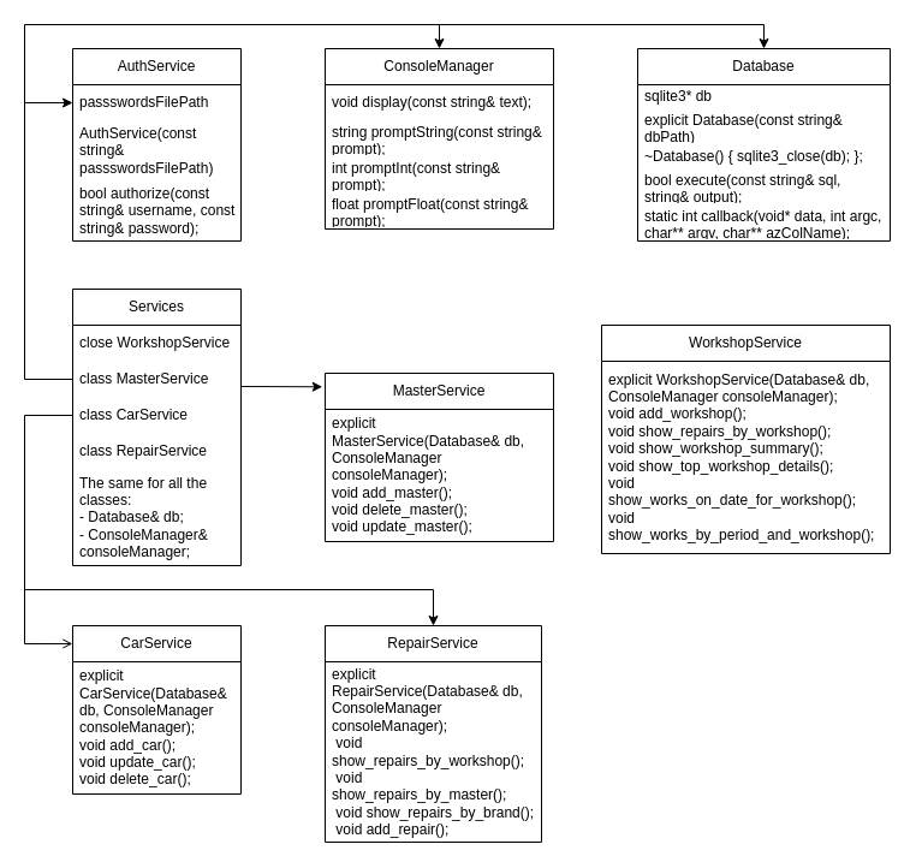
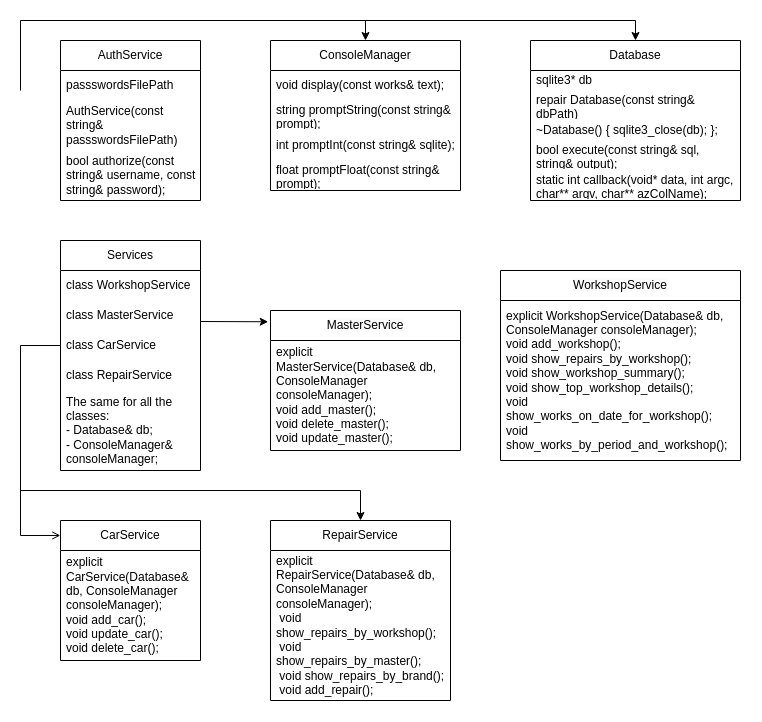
  <mxCell id="0" />
  <mxCell id="1" parent="0" />
  <mxCell id="2" value="AuthService" style="swimlane;fontStyle=0;childLayout=stackLayout;horizontal=1;startSize=30;horizontalStack=0;resizeParent=1;resizeParentMax=0;resizeLast=0;collapsible=1;marginBottom=0;whiteSpace=wrap;html=1;" parent="1" vertex="1"><mxGeometry x="60" y="40" width="140" height="160" as="geometry" /></mxCell>
  <mxCell id="3" value="passswordsFilePath" style="text;strokeColor=none;fillColor=none;align=left;verticalAlign=middle;spacingLeft=4;spacingRight=4;overflow=hidden;points=[[0,0.5],[1,0.5]];portConstraint=eastwest;rotatable=0;whiteSpace=wrap;html=1;" parent="2" vertex="1"><mxGeometry y="30" width="140" height="30" as="geometry" /></mxCell>
  <mxCell id="4" value="AuthService(const string&amp;amp; passswordsFilePath)" style="text;strokeColor=none;fillColor=none;align=left;verticalAlign=middle;spacingLeft=4;spacingRight=4;overflow=hidden;points=[[0,0.5],[1,0.5]];portConstraint=eastwest;rotatable=0;whiteSpace=wrap;html=1;" parent="2" vertex="1"><mxGeometry y="60" width="140" height="50" as="geometry" /></mxCell>
  <mxCell id="5" value="bool authorize(const string&amp;amp; username, const string&amp;amp; password);" style="text;strokeColor=none;fillColor=none;align=left;verticalAlign=middle;spacingLeft=4;spacingRight=4;overflow=hidden;points=[[0,0.5],[1,0.5]];portConstraint=eastwest;rotatable=0;whiteSpace=wrap;html=1;" parent="2" vertex="1"><mxGeometry y="110" width="140" height="50" as="geometry" /></mxCell>
  <mxCell id="6" value="ConsoleManager" style="swimlane;fontStyle=0;childLayout=stackLayout;horizontal=1;startSize=30;horizontalStack=0;resizeParent=1;resizeParentMax=0;resizeLast=0;collapsible=1;marginBottom=0;whiteSpace=wrap;html=1;" parent="1" vertex="1"><mxGeometry x="270" y="40" width="190" height="150" as="geometry" /></mxCell>
- <mxCell id="7" value="void display(const string&amp;amp; text);" style="text;strokeColor=none;fillColor=none;align=left;verticalAlign=middle;spacingLeft=4;spacingRight=4;overflow=hidden;points=[[0,0.5],[1,0.5]];portConstraint=eastwest;rotatable=0;whiteSpace=wrap;html=1;" parent="6" vertex="1"><mxGeometry y="30" width="190" height="30" as="geometry" /></mxCell>
+ <mxCell id="7" value="void display(const works&amp;amp; text);" style="text;strokeColor=none;fillColor=none;align=left;verticalAlign=middle;spacingLeft=4;spacingRight=4;overflow=hidden;points=[[0,0.5],[1,0.5]];portConstraint=eastwest;rotatable=0;whiteSpace=wrap;html=1;" parent="6" vertex="1"><mxGeometry y="30" width="190" height="30" as="geometry" /></mxCell>
  <mxCell id="8" value="string promptString(const string&amp;amp; prompt);" style="text;strokeColor=none;fillColor=none;align=left;verticalAlign=middle;spacingLeft=4;spacingRight=4;overflow=hidden;points=[[0,0.5],[1,0.5]];portConstraint=eastwest;rotatable=0;whiteSpace=wrap;html=1;" parent="6" vertex="1"><mxGeometry y="60" width="190" height="30" as="geometry" /></mxCell>
- <mxCell id="9" value="int promptInt(const string&amp;amp; prompt);" style="text;strokeColor=none;fillColor=none;align=left;verticalAlign=middle;spacingLeft=4;spacingRight=4;overflow=hidden;points=[[0,0.5],[1,0.5]];portConstraint=eastwest;rotatable=0;whiteSpace=wrap;html=1;" parent="6" vertex="1"><mxGeometry y="90" width="190" height="30" as="geometry" /></mxCell>
+ <mxCell id="9" value="int promptInt(const string&amp;amp; sqlite);" style="text;strokeColor=none;fillColor=none;align=left;verticalAlign=middle;spacingLeft=4;spacingRight=4;overflow=hidden;points=[[0,0.5],[1,0.5]];portConstraint=eastwest;rotatable=0;whiteSpace=wrap;html=1;" parent="6" vertex="1"><mxGeometry y="90" width="190" height="30" as="geometry" /></mxCell>
  <mxCell id="10" value="float promptFloat(const string&amp;amp; prompt);" style="text;strokeColor=none;fillColor=none;align=left;verticalAlign=middle;spacingLeft=4;spacingRight=4;overflow=hidden;points=[[0,0.5],[1,0.5]];portConstraint=eastwest;rotatable=0;whiteSpace=wrap;html=1;" parent="6" vertex="1"><mxGeometry y="120" width="190" height="30" as="geometry" /></mxCell>
  <mxCell id="11" value="Database" style="swimlane;fontStyle=0;childLayout=stackLayout;horizontal=1;startSize=30;horizontalStack=0;resizeParent=1;resizeParentMax=0;resizeLast=0;collapsible=1;marginBottom=0;whiteSpace=wrap;html=1;" parent="1" vertex="1"><mxGeometry x="530" y="40" width="210" height="160" as="geometry" /></mxCell>
  <mxCell id="12" value="sqlite3* db" style="text;strokeColor=none;fillColor=none;align=left;verticalAlign=middle;spacingLeft=4;spacingRight=4;overflow=hidden;points=[[0,0.5],[1,0.5]];portConstraint=eastwest;rotatable=0;whiteSpace=wrap;html=1;" parent="11" vertex="1"><mxGeometry y="30" width="210" height="20" as="geometry" /></mxCell>
- <mxCell id="13" value="explicit Database(const string&amp;amp; dbPath)" style="text;strokeColor=none;fillColor=none;align=left;verticalAlign=middle;spacingLeft=4;spacingRight=4;overflow=hidden;points=[[0,0.5],[1,0.5]];portConstraint=eastwest;rotatable=0;whiteSpace=wrap;html=1;" parent="11" vertex="1"><mxGeometry y="50" width="210" height="30" as="geometry" /></mxCell>
+ <mxCell id="13" value="repair Database(const string&amp;amp; dbPath)" style="text;strokeColor=none;fillColor=none;align=left;verticalAlign=middle;spacingLeft=4;spacingRight=4;overflow=hidden;points=[[0,0.5],[1,0.5]];portConstraint=eastwest;rotatable=0;whiteSpace=wrap;html=1;" parent="11" vertex="1"><mxGeometry y="50" width="210" height="30" as="geometry" /></mxCell>
  <mxCell id="14" value="~Database() { sqlite3_close(db); };" style="text;strokeColor=none;fillColor=none;align=left;verticalAlign=middle;spacingLeft=4;spacingRight=4;overflow=hidden;points=[[0,0.5],[1,0.5]];portConstraint=eastwest;rotatable=0;whiteSpace=wrap;html=1;" parent="11" vertex="1"><mxGeometry y="80" width="210" height="20" as="geometry" /></mxCell>
  <mxCell id="15" value="bool execute(const string&amp;amp; sql, string&amp;amp; output);" style="text;strokeColor=none;fillColor=none;align=left;verticalAlign=middle;spacingLeft=4;spacingRight=4;overflow=hidden;points=[[0,0.5],[1,0.5]];portConstraint=eastwest;rotatable=0;whiteSpace=wrap;html=1;" parent="11" vertex="1"><mxGeometry y="100" width="210" height="30" as="geometry" /></mxCell>
  <mxCell id="16" value="static int callback(void* data, int argc, char** argv, char** azColName);" style="text;strokeColor=none;fillColor=none;align=left;verticalAlign=middle;spacingLeft=4;spacingRight=4;overflow=hidden;points=[[0,0.5],[1,0.5]];portConstraint=eastwest;rotatable=0;whiteSpace=wrap;html=1;" parent="11" vertex="1"><mxGeometry y="130" width="210" height="30" as="geometry" /></mxCell>
  <mxCell id="17" value="Services" style="swimlane;fontStyle=0;childLayout=stackLayout;horizontal=1;startSize=30;horizontalStack=0;resizeParent=1;resizeParentMax=0;resizeLast=0;collapsible=1;marginBottom=0;whiteSpace=wrap;html=1;" parent="1" vertex="1"><mxGeometry x="60" y="240" width="140" height="230" as="geometry" /></mxCell>
- <mxCell id="18" value="close WorkshopService" style="text;strokeColor=none;fillColor=none;align=left;verticalAlign=middle;spacingLeft=4;spacingRight=4;overflow=hidden;points=[[0,0.5],[1,0.5]];portConstraint=eastwest;rotatable=0;whiteSpace=wrap;html=1;" parent="17" vertex="1"><mxGeometry y="30" width="140" height="30" as="geometry" /></mxCell>
+ <mxCell id="18" value="class WorkshopService" style="text;strokeColor=none;fillColor=none;align=left;verticalAlign=middle;spacingLeft=4;spacingRight=4;overflow=hidden;points=[[0,0.5],[1,0.5]];portConstraint=eastwest;rotatable=0;whiteSpace=wrap;html=1;" parent="17" vertex="1"><mxGeometry y="30" width="140" height="30" as="geometry" /></mxCell>
  <mxCell id="19" value="class MasterService" style="text;strokeColor=none;fillColor=none;align=left;verticalAlign=middle;spacingLeft=4;spacingRight=4;overflow=hidden;points=[[0,0.5],[1,0.5]];portConstraint=eastwest;rotatable=0;whiteSpace=wrap;html=1;" parent="17" vertex="1"><mxGeometry y="60" width="140" height="30" as="geometry" /></mxCell>
  <mxCell id="20" value="class CarService" style="text;strokeColor=none;fillColor=none;align=left;verticalAlign=middle;spacingLeft=4;spacingRight=4;overflow=hidden;points=[[0,0.5],[1,0.5]];portConstraint=eastwest;rotatable=0;whiteSpace=wrap;html=1;" parent="17" vertex="1"><mxGeometry y="90" width="140" height="30" as="geometry" /></mxCell>
  <mxCell id="21" value="class RepairService" style="text;strokeColor=none;fillColor=none;align=left;verticalAlign=middle;spacingLeft=4;spacingRight=4;overflow=hidden;points=[[0,0.5],[1,0.5]];portConstraint=eastwest;rotatable=0;whiteSpace=wrap;html=1;" parent="17" vertex="1"><mxGeometry y="120" width="140" height="30" as="geometry" /></mxCell>
  <mxCell id="22" value="The same for all the classes:&lt;div&gt;-&amp;nbsp;&lt;span style=&quot;background-color: initial;&quot;&gt;Database&amp;amp; db;&lt;/span&gt;&lt;/div&gt;&lt;div&gt;- ConsoleManager&amp;amp; consoleManager;&lt;/div&gt;" style="text;strokeColor=none;fillColor=none;align=left;verticalAlign=middle;spacingLeft=4;spacingRight=4;overflow=hidden;points=[[0,0.5],[1,0.5]];portConstraint=eastwest;rotatable=0;whiteSpace=wrap;html=1;" parent="17" vertex="1"><mxGeometry y="150" width="140" height="80" as="geometry" /></mxCell>
  <mxCell id="23" value="&lt;span style=&quot;color: rgb(0, 0, 0); font-family: Helvetica; font-size: 12px; font-style: normal; font-variant-ligatures: normal; font-variant-caps: normal; font-weight: 400; letter-spacing: normal; orphans: 2; text-align: left; text-indent: 0px; text-transform: none; widows: 2; word-spacing: 0px; -webkit-text-stroke-width: 0px; white-space: normal; background-color: rgb(251, 251, 251); text-decoration-thickness: initial; text-decoration-style: initial; text-decoration-color: initial; display: inline !important; float: none;&quot;&gt;WorkshopService&lt;/span&gt;" style="swimlane;fontStyle=0;childLayout=stackLayout;horizontal=1;startSize=30;horizontalStack=0;resizeParent=1;resizeParentMax=0;resizeLast=0;collapsible=1;marginBottom=0;whiteSpace=wrap;html=1;" parent="1" vertex="1"><mxGeometry x="500" y="270" width="240" height="190" as="geometry" /></mxCell>
  <mxCell id="24" value="&lt;div&gt;explicit WorkshopService(Database&amp;amp; db, ConsoleManager consoleManager);&lt;/div&gt;&lt;div&gt;void add_workshop();&lt;/div&gt;&lt;div&gt;void show_repairs_by_workshop();&lt;/div&gt;&lt;div&gt;void show_workshop_summary();&lt;/div&gt;&lt;div&gt;void show_top_workshop_details();&lt;/div&gt;&lt;div&gt;void show_works_on_date_for_workshop();&lt;/div&gt;&lt;div&gt;void show_works_by_period_and_workshop();&lt;/div&gt;" style="text;strokeColor=none;fillColor=none;align=left;verticalAlign=middle;spacingLeft=4;spacingRight=4;overflow=hidden;points=[[0,0.5],[1,0.5]];portConstraint=eastwest;rotatable=0;whiteSpace=wrap;html=1;" parent="23" vertex="1"><mxGeometry y="30" width="240" height="160" as="geometry" /></mxCell>
  <mxCell id="25" value="&lt;span style=&quot;color: rgb(0, 0, 0); font-family: Helvetica; font-size: 12px; font-style: normal; font-variant-ligatures: normal; font-variant-caps: normal; font-weight: 400; letter-spacing: normal; orphans: 2; text-align: left; text-indent: 0px; text-transform: none; widows: 2; word-spacing: 0px; -webkit-text-stroke-width: 0px; white-space: normal; background-color: rgb(251, 251, 251); text-decoration-thickness: initial; text-decoration-style: initial; text-decoration-color: initial; display: inline !important; float: none;&quot;&gt;MasterService&lt;/span&gt;" style="swimlane;fontStyle=0;childLayout=stackLayout;horizontal=1;startSize=30;horizontalStack=0;resizeParent=1;resizeParentMax=0;resizeLast=0;collapsible=1;marginBottom=0;whiteSpace=wrap;html=1;" parent="1" vertex="1"><mxGeometry x="270" y="310" width="190" height="140" as="geometry" /></mxCell>
  <mxCell id="26" value="&lt;div&gt;explicit MasterService(Database&amp;amp; db, ConsoleManager consoleManager);&lt;/div&gt;&lt;div&gt;void add_master();&lt;/div&gt;&lt;div&gt;void delete_master();&lt;/div&gt;&lt;div&gt;void update_master();&lt;/div&gt;" style="text;strokeColor=none;fillColor=none;align=left;verticalAlign=middle;spacingLeft=4;spacingRight=4;overflow=hidden;points=[[0,0.5],[1,0.5]];portConstraint=eastwest;rotatable=0;whiteSpace=wrap;html=1;" parent="25" vertex="1"><mxGeometry y="30" width="190" height="110" as="geometry" /></mxCell>
  <mxCell id="27" value="&lt;span style=&quot;text-align: left;&quot;&gt;CarService&lt;/span&gt;" style="swimlane;fontStyle=0;childLayout=stackLayout;horizontal=1;startSize=30;horizontalStack=0;resizeParent=1;resizeParentMax=0;resizeLast=0;collapsible=1;marginBottom=0;whiteSpace=wrap;html=1;" parent="1" vertex="1"><mxGeometry x="60" y="520" width="140" height="140" as="geometry" /></mxCell>
  <mxCell id="28" value="&lt;div&gt;explicit CarService(Database&amp;amp; db, ConsoleManager consoleManager);&lt;/div&gt;&lt;div&gt;void add_car();&lt;/div&gt;&lt;div&gt;void update_car();&lt;/div&gt;&lt;div&gt;void delete_car();&lt;/div&gt;" style="text;strokeColor=none;fillColor=none;align=left;verticalAlign=middle;spacingLeft=4;spacingRight=4;overflow=hidden;points=[[0,0.5],[1,0.5]];portConstraint=eastwest;rotatable=0;whiteSpace=wrap;html=1;" parent="27" vertex="1"><mxGeometry y="30" width="140" height="110" as="geometry" /></mxCell>
  <mxCell id="29" value="&lt;span style=&quot;text-align: left;&quot;&gt;RepairService&lt;/span&gt;" style="swimlane;fontStyle=0;childLayout=stackLayout;horizontal=1;startSize=30;horizontalStack=0;resizeParent=1;resizeParentMax=0;resizeLast=0;collapsible=1;marginBottom=0;whiteSpace=wrap;html=1;" parent="1" vertex="1"><mxGeometry x="270" y="520" width="180" height="180" as="geometry" /></mxCell>
  <mxCell id="30" value="&lt;div&gt;explicit RepairService(Database&amp;amp; db, ConsoleManager consoleManager);&lt;/div&gt;&lt;div&gt;&amp;nbsp;void show_repairs_by_workshop();&lt;/div&gt;&lt;div&gt;&amp;nbsp;void show_repairs_by_master();&lt;/div&gt;&lt;div&gt;&amp;nbsp;void show_repairs_by_brand();&lt;/div&gt;&lt;div&gt;&amp;nbsp;void add_repair();&lt;/div&gt;" style="text;strokeColor=none;fillColor=none;align=left;verticalAlign=middle;spacingLeft=4;spacingRight=4;overflow=hidden;points=[[0,0.5],[1,0.5]];portConstraint=eastwest;rotatable=0;whiteSpace=wrap;html=1;" parent="29" vertex="1"><mxGeometry y="30" width="180" height="150" as="geometry" /></mxCell>
- <mxCell id="31" value="" style="endArrow=classic;html=1;rounded=0;exitX=0;exitY=0.5;exitDx=0;exitDy=0;entryX=0;entryY=0.5;entryDx=0;entryDy=0;" parent="1" source="19" target="3" edge="1"><mxGeometry width="50" height="50" relative="1" as="geometry"><mxPoint x="350" y="300" as="sourcePoint" /><mxPoint x="30" y="130" as="targetPoint" /><Array as="points"><mxPoint x="20" y="315" /><mxPoint x="20" y="85" /></Array></mxGeometry></mxCell>
  <mxCell id="32" value="" style="endArrow=classic;html=1;rounded=0;entryX=0.5;entryY=0;entryDx=0;entryDy=0;" parent="1" target="6" edge="1"><mxGeometry width="50" height="50" relative="1" as="geometry"><mxPoint x="20" y="90" as="sourcePoint" /><mxPoint x="400" y="250" as="targetPoint" /><Array as="points"><mxPoint x="20" y="20" /><mxPoint x="365" y="20" /></Array></mxGeometry></mxCell>
  <mxCell id="33" value="" style="endArrow=classic;html=1;rounded=0;entryX=0.5;entryY=0;entryDx=0;entryDy=0;" parent="1" target="11" edge="1"><mxGeometry width="50" height="50" relative="1" as="geometry"><mxPoint x="360" y="20" as="sourcePoint" /><mxPoint x="400" y="250" as="targetPoint" /><Array as="points"><mxPoint x="635" y="20" /></Array></mxGeometry></mxCell>
  <mxCell id="34" value="" style="endArrow=classic;html=1;rounded=0;entryX=-0.012;entryY=0.059;entryDx=0;entryDy=0;entryPerimeter=0;" parent="1" edge="1"><mxGeometry width="50" height="50" relative="1" as="geometry"><mxPoint x="200" y="321" as="sourcePoint" /><mxPoint x="267.72" y="321.26" as="targetPoint" /></mxGeometry></mxCell>
  <mxCell id="35" value="" style="endArrow=open;html=1;rounded=0;exitX=0;exitY=0.5;exitDx=0;exitDy=0;entryX=-0.001;entryY=0.107;entryDx=0;entryDy=0;entryPerimeter=0;" parent="1" source="20" target="27" edge="1"><mxGeometry width="50" height="50" relative="1" as="geometry"><mxPoint x="350" y="400" as="sourcePoint" /><mxPoint x="20" y="540" as="targetPoint" /><Array as="points"><mxPoint x="20" y="345" /><mxPoint x="20" y="535" /></Array></mxGeometry></mxCell>
  <mxCell id="36" value="" style="endArrow=classic;html=1;rounded=0;entryX=0.5;entryY=0;entryDx=0;entryDy=0;" parent="1" target="29" edge="1"><mxGeometry width="50" height="50" relative="1" as="geometry"><mxPoint x="20" y="490" as="sourcePoint" /><mxPoint x="400" y="350" as="targetPoint" /><Array as="points"><mxPoint x="360" y="490" /></Array></mxGeometry></mxCell>
